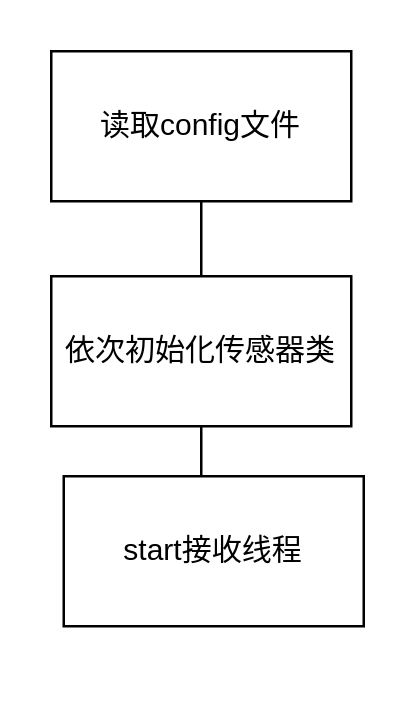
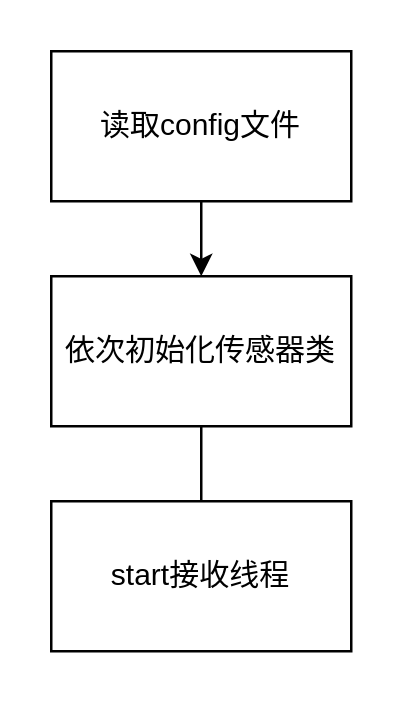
  <mxCell id="0" />
  <mxCell id="1" parent="0" />
- <mxCell id="2" value="" style="edgeStyle=orthogonalEdgeStyle;rounded=0;orthogonalLoop=1;jettySize=auto;html=1;endArrow=none;" parent="1" source="3" target="5" edge="1"><mxGeometry relative="1" as="geometry" /></mxCell>
+ <mxCell id="2" value="" style="edgeStyle=orthogonalEdgeStyle;rounded=0;orthogonalLoop=1;jettySize=auto;html=1;" parent="1" source="3" target="5" edge="1"><mxGeometry relative="1" as="geometry" /></mxCell>
  <mxCell id="3" value="读取config文件" style="rounded=0;whiteSpace=wrap;html=1;" parent="1" vertex="1"><mxGeometry x="20" y="20" width="120" height="60" as="geometry" /></mxCell>
  <mxCell id="4" value="" style="edgeStyle=orthogonalEdgeStyle;rounded=0;orthogonalLoop=1;jettySize=auto;html=1;endArrow=none;" edge="1" parent="1" source="5" target="6"><mxGeometry relative="1" as="geometry" /></mxCell>
  <mxCell id="5" value="依次初始化传感器类" style="rounded=0;whiteSpace=wrap;html=1;" parent="1" vertex="1"><mxGeometry x="20" y="110" width="120" height="60" as="geometry" /></mxCell>
- <mxCell id="6" value="start接收线程" style="rounded=0;whiteSpace=wrap;html=1;" vertex="1" parent="1"><mxGeometry x="25" y="190" width="120" height="60" as="geometry" /></mxCell>
+ <mxCell id="6" value="start接收线程" style="rounded=0;whiteSpace=wrap;html=1;" vertex="1" parent="1"><mxGeometry x="20" y="200" width="120" height="60" as="geometry" /></mxCell>
